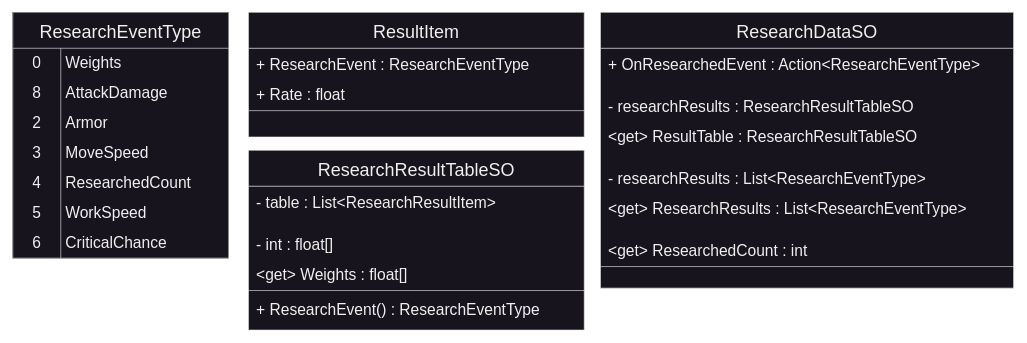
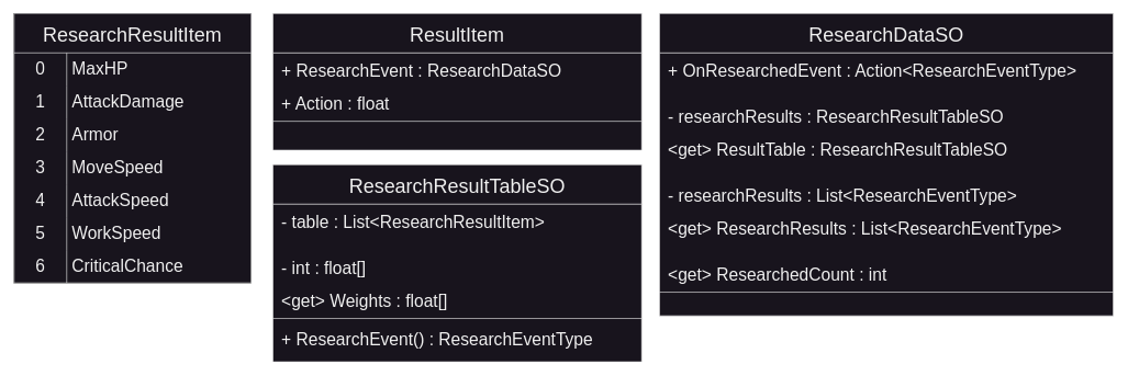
  <mxCell id="0" />
  <mxCell id="1" parent="0" />
  <mxCell id="2" value="ResearchDataSO" style="swimlane;fontStyle=0;align=center;verticalAlign=middle;childLayout=stackLayout;horizontal=1;startSize=60;horizontalStack=0;resizeParent=1;resizeLast=0;collapsible=1;marginBottom=0;rounded=0;shadow=0;strokeWidth=1;spacingTop=0;spacingBottom=0;spacingRight=0;fillColor=#18141D;swimlaneFillColor=#18141D;fillStyle=solid;fontColor=#F0F0F0;strokeColor=#F0F0F0;fontSize=30;" vertex="1" parent="1"><mxGeometry x="1000" y="20" width="689" height="460" as="geometry"><mxRectangle x="-791.5" y="-581" width="160" height="26" as="alternateBounds" /></mxGeometry></mxCell>
  <mxCell id="3" value=" + OnResearchedEvent : Action&lt;ResearchEventType&gt;" style="text;align=left;verticalAlign=middle;spacingLeft=4;spacingRight=4;overflow=hidden;rotatable=0;points=[[0,0.5],[1,0.5]];portConstraint=eastwest;rounded=0;shadow=0;html=0;fontColor=#F0F0F0;fontSize=26;" vertex="1" parent="2"><mxGeometry y="60" width="689" height="50" as="geometry" /></mxCell>
  <mxCell id="4" value=" " style="text;align=left;verticalAlign=middle;spacingLeft=4;spacingRight=4;overflow=hidden;rotatable=0;points=[[0,0.5],[1,0.5]];portConstraint=eastwest;rounded=0;shadow=0;html=0;fontSize=26;" vertex="1" parent="2"><mxGeometry y="110" width="689" height="20" as="geometry" /></mxCell>
  <mxCell id="5" value=" - researchResults : ResearchResultTableSO" style="text;align=left;verticalAlign=middle;spacingLeft=4;spacingRight=4;overflow=hidden;rotatable=0;points=[[0,0.5],[1,0.5]];portConstraint=eastwest;rounded=0;shadow=0;html=0;fontColor=#F0F0F0;fontSize=26;" vertex="1" parent="2"><mxGeometry y="130" width="689" height="50" as="geometry" /></mxCell>
  <mxCell id="6" value=" &lt;get&gt; ResultTable : ResearchResultTableSO" style="text;align=left;verticalAlign=middle;spacingLeft=4;spacingRight=4;overflow=hidden;rotatable=0;points=[[0,0.5],[1,0.5]];portConstraint=eastwest;rounded=0;shadow=0;html=0;fontColor=#F0F0F0;fontSize=26;" vertex="1" parent="2"><mxGeometry y="180" width="689" height="50" as="geometry" /></mxCell>
  <mxCell id="7" value=" " style="text;align=left;verticalAlign=middle;spacingLeft=4;spacingRight=4;overflow=hidden;rotatable=0;points=[[0,0.5],[1,0.5]];portConstraint=eastwest;rounded=0;shadow=0;html=0;fontSize=26;" vertex="1" parent="2"><mxGeometry y="230" width="689" height="20" as="geometry" /></mxCell>
  <mxCell id="8" value=" - researchResults : List&lt;ResearchEventType&gt;" style="text;align=left;verticalAlign=middle;spacingLeft=4;spacingRight=4;overflow=hidden;rotatable=0;points=[[0,0.5],[1,0.5]];portConstraint=eastwest;rounded=0;shadow=0;html=0;fontColor=#F0F0F0;fontSize=26;" vertex="1" parent="2"><mxGeometry y="250" width="689" height="50" as="geometry" /></mxCell>
  <mxCell id="9" value=" &lt;get&gt; ResearchResults : List&lt;ResearchEventType&gt;" style="text;align=left;verticalAlign=middle;spacingLeft=4;spacingRight=4;overflow=hidden;rotatable=0;points=[[0,0.5],[1,0.5]];portConstraint=eastwest;rounded=0;shadow=0;html=0;fontColor=#F0F0F0;fontSize=26;" vertex="1" parent="2"><mxGeometry y="300" width="689" height="50" as="geometry" /></mxCell>
  <mxCell id="10" value=" " style="text;align=left;verticalAlign=middle;spacingLeft=4;spacingRight=4;overflow=hidden;rotatable=0;points=[[0,0.5],[1,0.5]];portConstraint=eastwest;rounded=0;shadow=0;html=0;fontSize=26;" vertex="1" parent="2"><mxGeometry y="350" width="689" height="20" as="geometry" /></mxCell>
  <mxCell id="11" value=" &lt;get&gt; ResearchedCount : int" style="text;align=left;verticalAlign=middle;spacingLeft=4;spacingRight=4;overflow=hidden;rotatable=0;points=[[0,0.5],[1,0.5]];portConstraint=eastwest;rounded=0;shadow=0;html=0;fontColor=#F0F0F0;fontSize=26;" vertex="1" parent="2"><mxGeometry y="370" width="689" height="50" as="geometry" /></mxCell>
  <mxCell id="12" value="" style="line;html=1;strokeWidth=1;align=left;verticalAlign=middle;spacingTop=-1;spacingLeft=3;spacingRight=3;rotatable=0;labelPosition=right;points=[];portConstraint=eastwest;strokeColor=#F0F0F0;fontSize=26;" vertex="1" parent="2"><mxGeometry y="420" width="689" height="8" as="geometry" /></mxCell>
  <mxCell id="13" value=" " style="text;align=left;verticalAlign=middle;spacingLeft=4;spacingRight=4;overflow=hidden;rotatable=0;points=[[0,0.5],[1,0.5]];portConstraint=eastwest;rounded=0;shadow=0;html=0;fontSize=26;" vertex="1" parent="2"><mxGeometry y="428" width="689" height="20" as="geometry" /></mxCell>
  <mxCell id="14" value="ResultItem" style="swimlane;fontStyle=0;align=center;verticalAlign=middle;childLayout=stackLayout;horizontal=1;startSize=60;horizontalStack=0;resizeParent=1;resizeLast=0;collapsible=1;marginBottom=0;rounded=0;shadow=0;strokeWidth=1;spacingTop=0;spacingBottom=0;spacingRight=0;fillColor=#18141D;swimlaneFillColor=#18141D;fillStyle=solid;fontColor=#F0F0F0;strokeColor=#F0F0F0;fontSize=30;" vertex="1" parent="1"><mxGeometry x="413" y="20" width="560" height="208" as="geometry"><mxRectangle x="-791.5" y="-581" width="160" height="26" as="alternateBounds" /></mxGeometry></mxCell>
- <mxCell id="15" value=" + ResearchEvent : ResearchEventType" style="text;align=left;verticalAlign=middle;spacingLeft=4;spacingRight=4;overflow=hidden;rotatable=0;points=[[0,0.5],[1,0.5]];portConstraint=eastwest;rounded=0;shadow=0;html=0;fontColor=#F0F0F0;fontSize=26;" vertex="1" parent="14"><mxGeometry y="60" width="560" height="50" as="geometry" /></mxCell>
- <mxCell id="16" value=" + Rate : float" style="text;align=left;verticalAlign=middle;spacingLeft=4;spacingRight=4;overflow=hidden;rotatable=0;points=[[0,0.5],[1,0.5]];portConstraint=eastwest;rounded=0;shadow=0;html=0;fontColor=#F0F0F0;fontSize=26;" vertex="1" parent="14"><mxGeometry y="110" width="560" height="50" as="geometry" /></mxCell>
+ <mxCell id="15" value=" + ResearchEvent : ResearchDataSO" style="text;align=left;verticalAlign=middle;spacingLeft=4;spacingRight=4;overflow=hidden;rotatable=0;points=[[0,0.5],[1,0.5]];portConstraint=eastwest;rounded=0;shadow=0;html=0;fontColor=#F0F0F0;fontSize=26;" vertex="1" parent="14"><mxGeometry y="60" width="560" height="50" as="geometry" /></mxCell>
+ <mxCell id="16" value=" + Action : float" style="text;align=left;verticalAlign=middle;spacingLeft=4;spacingRight=4;overflow=hidden;rotatable=0;points=[[0,0.5],[1,0.5]];portConstraint=eastwest;rounded=0;shadow=0;html=0;fontColor=#F0F0F0;fontSize=26;" vertex="1" parent="14"><mxGeometry y="110" width="560" height="50" as="geometry" /></mxCell>
  <mxCell id="17" value="" style="line;html=1;strokeWidth=1;align=left;verticalAlign=middle;spacingTop=-1;spacingLeft=3;spacingRight=3;rotatable=0;labelPosition=right;points=[];portConstraint=eastwest;strokeColor=#F0F0F0;fontSize=26;" vertex="1" parent="14"><mxGeometry y="160" width="560" height="8" as="geometry" /></mxCell>
  <mxCell id="18" value=" " style="text;align=left;verticalAlign=middle;spacingLeft=4;spacingRight=4;overflow=hidden;rotatable=0;points=[[0,0.5],[1,0.5]];portConstraint=eastwest;rounded=0;shadow=0;html=0;fontSize=26;" vertex="1" parent="14"><mxGeometry y="168" width="560" height="20" as="geometry" /></mxCell>
  <mxCell id="19" value="" style="rounded=0;whiteSpace=wrap;html=1;labelBorderColor=default;fillStyle=solid;strokeColor=default;strokeWidth=1;fontSize=30;fontColor=#F0F0F0;fillColor=#18141D;" vertex="1" parent="1"><mxGeometry x="20" y="20" width="360" height="410" as="geometry" /></mxCell>
- <mxCell id="20" value="ResearchEventType" style="shape=table;startSize=60;container=1;collapsible=0;childLayout=tableLayout;fixedRows=1;rowLines=0;fontStyle=0;fontSize=30;verticalAlign=middle;strokeColor=#F0F0F0;swimlaneLine=1;strokeWidth=1;fillStyle=solid;fillColor=#18141D;fontColor=#F0F0F0;" vertex="1" parent="1"><mxGeometry x="20" y="20" width="360" height="410" as="geometry" /></mxCell>
+ <mxCell id="20" value="ResearchResultItem" style="shape=table;startSize=60;container=1;collapsible=0;childLayout=tableLayout;fixedRows=1;rowLines=0;fontStyle=0;fontSize=30;verticalAlign=middle;strokeColor=#F0F0F0;swimlaneLine=1;strokeWidth=1;fillStyle=solid;fillColor=#18141D;fontColor=#F0F0F0;" vertex="1" parent="1"><mxGeometry x="20" y="20" width="360" height="410" as="geometry" /></mxCell>
  <mxCell id="21" value="" style="shape=tableRow;horizontal=0;startSize=0;swimlaneHead=0;swimlaneBody=0;top=0;left=0;bottom=0;right=0;collapsible=0;dropTarget=0;fillColor=none;points=[[0,0.5],[1,0.5]];portConstraint=eastwest;fontSize=26;fillStyle=solid;strokeColor=default;fontColor=#F0F0F0;" vertex="1" parent="20"><mxGeometry y="60" width="360" height="50" as="geometry" /></mxCell>
  <mxCell id="22" value="0" style="shape=partialRectangle;html=1;whiteSpace=wrap;connectable=0;fillColor=none;top=0;left=0;bottom=0;right=0;overflow=hidden;fontSize=26;strokeColor=default;fontColor=#F0F0F0;" vertex="1" parent="21"><mxGeometry width="80" height="50" as="geometry"><mxRectangle width="80" height="50" as="alternateBounds" /></mxGeometry></mxCell>
- <mxCell id="23" value="Weights" style="shape=partialRectangle;html=1;whiteSpace=wrap;connectable=0;fillColor=none;top=0;left=0;bottom=0;right=0;align=left;spacingLeft=6;overflow=hidden;fontSize=26;strokeColor=default;fontColor=#F0F0F0;" vertex="1" parent="21"><mxGeometry x="80" width="280" height="50" as="geometry"><mxRectangle width="280" height="50" as="alternateBounds" /></mxGeometry></mxCell>
+ <mxCell id="23" value="MaxHP" style="shape=partialRectangle;html=1;whiteSpace=wrap;connectable=0;fillColor=none;top=0;left=0;bottom=0;right=0;align=left;spacingLeft=6;overflow=hidden;fontSize=26;strokeColor=default;fontColor=#F0F0F0;" vertex="1" parent="21"><mxGeometry x="80" width="280" height="50" as="geometry"><mxRectangle width="280" height="50" as="alternateBounds" /></mxGeometry></mxCell>
  <mxCell id="24" value="" style="shape=tableRow;horizontal=0;startSize=0;swimlaneHead=0;swimlaneBody=0;top=0;left=0;bottom=0;right=0;collapsible=0;dropTarget=0;fillColor=none;points=[[0,0.5],[1,0.5]];portConstraint=eastwest;fontSize=26;fontColor=#F0F0F0;" vertex="1" parent="20"><mxGeometry y="110" width="360" height="50" as="geometry" /></mxCell>
- <mxCell id="25" value="8" style="shape=partialRectangle;html=1;whiteSpace=wrap;connectable=0;fillColor=none;top=0;left=0;bottom=0;right=0;overflow=hidden;fontSize=26;fontColor=#F0F0F0;" vertex="1" parent="24"><mxGeometry width="80" height="50" as="geometry"><mxRectangle width="80" height="50" as="alternateBounds" /></mxGeometry></mxCell>
+ <mxCell id="25" value="1" style="shape=partialRectangle;html=1;whiteSpace=wrap;connectable=0;fillColor=none;top=0;left=0;bottom=0;right=0;overflow=hidden;fontSize=26;fontColor=#F0F0F0;" vertex="1" parent="24"><mxGeometry width="80" height="50" as="geometry"><mxRectangle width="80" height="50" as="alternateBounds" /></mxGeometry></mxCell>
  <mxCell id="26" value="AttackDamage" style="shape=partialRectangle;html=1;whiteSpace=wrap;connectable=0;fillColor=none;top=0;left=0;bottom=0;right=0;align=left;spacingLeft=6;overflow=hidden;fontSize=26;fontColor=#F0F0F0;" vertex="1" parent="24"><mxGeometry x="80" width="280" height="50" as="geometry"><mxRectangle width="280" height="50" as="alternateBounds" /></mxGeometry></mxCell>
  <mxCell id="27" value="" style="shape=tableRow;horizontal=0;startSize=0;swimlaneHead=0;swimlaneBody=0;top=0;left=0;bottom=0;right=0;collapsible=0;dropTarget=0;fillColor=none;points=[[0,0.5],[1,0.5]];portConstraint=eastwest;fontSize=26;fontColor=#F0F0F0;" vertex="1" parent="20"><mxGeometry y="160" width="360" height="50" as="geometry" /></mxCell>
  <mxCell id="28" value="2" style="shape=partialRectangle;html=1;whiteSpace=wrap;connectable=0;fillColor=none;top=0;left=0;bottom=0;right=0;overflow=hidden;fontSize=26;fontColor=#F0F0F0;" vertex="1" parent="27"><mxGeometry width="80" height="50" as="geometry"><mxRectangle width="80" height="50" as="alternateBounds" /></mxGeometry></mxCell>
  <mxCell id="29" value="Armor" style="shape=partialRectangle;html=1;whiteSpace=wrap;connectable=0;fillColor=none;top=0;left=0;bottom=0;right=0;align=left;spacingLeft=6;overflow=hidden;fontSize=26;fontColor=#F0F0F0;" vertex="1" parent="27"><mxGeometry x="80" width="280" height="50" as="geometry"><mxRectangle width="280" height="50" as="alternateBounds" /></mxGeometry></mxCell>
  <mxCell id="30" value="" style="shape=tableRow;horizontal=0;startSize=0;swimlaneHead=0;swimlaneBody=0;top=0;left=0;bottom=0;right=0;collapsible=0;dropTarget=0;fillColor=none;points=[[0,0.5],[1,0.5]];portConstraint=eastwest;fontSize=26;fontColor=#F0F0F0;" vertex="1" parent="20"><mxGeometry y="210" width="360" height="50" as="geometry" /></mxCell>
  <mxCell id="31" value="3" style="shape=partialRectangle;html=1;whiteSpace=wrap;connectable=0;fillColor=none;top=0;left=0;bottom=0;right=0;overflow=hidden;fontSize=26;fontColor=#F0F0F0;" vertex="1" parent="30"><mxGeometry width="80" height="50" as="geometry"><mxRectangle width="80" height="50" as="alternateBounds" /></mxGeometry></mxCell>
  <mxCell id="32" value="MoveSpeed" style="shape=partialRectangle;html=1;whiteSpace=wrap;connectable=0;fillColor=none;top=0;left=0;bottom=0;right=0;align=left;spacingLeft=6;overflow=hidden;fontSize=26;fontColor=#F0F0F0;" vertex="1" parent="30"><mxGeometry x="80" width="280" height="50" as="geometry"><mxRectangle width="280" height="50" as="alternateBounds" /></mxGeometry></mxCell>
  <mxCell id="33" value="" style="shape=tableRow;horizontal=0;startSize=0;swimlaneHead=0;swimlaneBody=0;top=0;left=0;bottom=0;right=0;collapsible=0;dropTarget=0;fillColor=none;points=[[0,0.5],[1,0.5]];portConstraint=eastwest;fontSize=26;fontColor=#F0F0F0;" vertex="1" parent="20"><mxGeometry y="260" width="360" height="50" as="geometry" /></mxCell>
  <mxCell id="34" value="4" style="shape=partialRectangle;html=1;whiteSpace=wrap;connectable=0;fillColor=none;top=0;left=0;bottom=0;right=0;overflow=hidden;fontSize=26;fontColor=#F0F0F0;" vertex="1" parent="33"><mxGeometry width="80" height="50" as="geometry"><mxRectangle width="80" height="50" as="alternateBounds" /></mxGeometry></mxCell>
- <mxCell id="35" value="ResearchedCount" style="shape=partialRectangle;html=1;whiteSpace=wrap;connectable=0;fillColor=none;top=0;left=0;bottom=0;right=0;align=left;spacingLeft=6;overflow=hidden;fontSize=26;fontColor=#F0F0F0;" vertex="1" parent="33"><mxGeometry x="80" width="280" height="50" as="geometry"><mxRectangle width="280" height="50" as="alternateBounds" /></mxGeometry></mxCell>
+ <mxCell id="35" value="AttackSpeed" style="shape=partialRectangle;html=1;whiteSpace=wrap;connectable=0;fillColor=none;top=0;left=0;bottom=0;right=0;align=left;spacingLeft=6;overflow=hidden;fontSize=26;fontColor=#F0F0F0;" vertex="1" parent="33"><mxGeometry x="80" width="280" height="50" as="geometry"><mxRectangle width="280" height="50" as="alternateBounds" /></mxGeometry></mxCell>
  <mxCell id="36" value="" style="shape=tableRow;horizontal=0;startSize=0;swimlaneHead=0;swimlaneBody=0;top=0;left=0;bottom=0;right=0;collapsible=0;dropTarget=0;fillColor=none;points=[[0,0.5],[1,0.5]];portConstraint=eastwest;fontSize=26;fontColor=#F0F0F0;" vertex="1" parent="20"><mxGeometry y="310" width="360" height="50" as="geometry" /></mxCell>
  <mxCell id="37" value="5" style="shape=partialRectangle;html=1;whiteSpace=wrap;connectable=0;fillColor=none;top=0;left=0;bottom=0;right=0;overflow=hidden;fontSize=26;fontColor=#F0F0F0;" vertex="1" parent="36"><mxGeometry width="80" height="50" as="geometry"><mxRectangle width="80" height="50" as="alternateBounds" /></mxGeometry></mxCell>
  <mxCell id="38" value="WorkSpeed" style="shape=partialRectangle;html=1;whiteSpace=wrap;connectable=0;fillColor=none;top=0;left=0;bottom=0;right=0;align=left;spacingLeft=6;overflow=hidden;fontSize=26;fontColor=#F0F0F0;" vertex="1" parent="36"><mxGeometry x="80" width="280" height="50" as="geometry"><mxRectangle width="280" height="50" as="alternateBounds" /></mxGeometry></mxCell>
  <mxCell id="39" value="" style="shape=tableRow;horizontal=0;startSize=0;swimlaneHead=0;swimlaneBody=0;top=0;left=0;bottom=0;right=0;collapsible=0;dropTarget=0;fillColor=none;points=[[0,0.5],[1,0.5]];portConstraint=eastwest;fontSize=26;fontColor=#F0F0F0;" vertex="1" parent="20"><mxGeometry y="360" width="360" height="50" as="geometry" /></mxCell>
  <mxCell id="40" value="6" style="shape=partialRectangle;html=1;whiteSpace=wrap;connectable=0;fillColor=none;top=0;left=0;bottom=0;right=0;overflow=hidden;fontSize=26;fontColor=#F0F0F0;" vertex="1" parent="39"><mxGeometry width="80" height="50" as="geometry"><mxRectangle width="80" height="50" as="alternateBounds" /></mxGeometry></mxCell>
  <mxCell id="41" value="CriticalChance" style="shape=partialRectangle;html=1;whiteSpace=wrap;connectable=0;fillColor=none;top=0;left=0;bottom=0;right=0;align=left;spacingLeft=6;overflow=hidden;fontSize=26;fontColor=#F0F0F0;" vertex="1" parent="39"><mxGeometry x="80" width="280" height="50" as="geometry"><mxRectangle width="280" height="50" as="alternateBounds" /></mxGeometry></mxCell>
  <mxCell id="42" value="ResearchResultTableSO" style="swimlane;fontStyle=0;align=center;verticalAlign=middle;childLayout=stackLayout;horizontal=1;startSize=60;horizontalStack=0;resizeParent=1;resizeLast=0;collapsible=1;marginBottom=0;rounded=0;shadow=0;strokeWidth=1;spacingTop=0;spacingBottom=0;spacingRight=0;fillColor=#18141D;swimlaneFillColor=#18141D;fillStyle=solid;fontColor=#F0F0F0;strokeColor=#F0F0F0;fontSize=30;" vertex="1" parent="1"><mxGeometry x="413" y="250" width="560" height="300" as="geometry"><mxRectangle x="-791.5" y="-581" width="160" height="26" as="alternateBounds" /></mxGeometry></mxCell>
  <mxCell id="43" value=" - table : List&lt;ResearchResultItem&gt;" style="text;align=left;verticalAlign=middle;spacingLeft=4;spacingRight=4;overflow=hidden;rotatable=0;points=[[0,0.5],[1,0.5]];portConstraint=eastwest;rounded=0;shadow=0;html=0;fontColor=#F0F0F0;fontSize=26;" vertex="1" parent="42"><mxGeometry y="60" width="560" height="50" as="geometry" /></mxCell>
  <mxCell id="44" value=" " style="text;align=left;verticalAlign=middle;spacingLeft=4;spacingRight=4;overflow=hidden;rotatable=0;points=[[0,0.5],[1,0.5]];portConstraint=eastwest;rounded=0;shadow=0;html=0;fontSize=26;" vertex="1" parent="42"><mxGeometry y="110" width="560" height="20" as="geometry" /></mxCell>
  <mxCell id="45" value=" - int : float[]" style="text;align=left;verticalAlign=middle;spacingLeft=4;spacingRight=4;overflow=hidden;rotatable=0;points=[[0,0.5],[1,0.5]];portConstraint=eastwest;rounded=0;shadow=0;html=0;fontColor=#F0F0F0;fontSize=26;" vertex="1" parent="42"><mxGeometry y="130" width="560" height="50" as="geometry" /></mxCell>
  <mxCell id="46" value=" &lt;get&gt; Weights : float[]" style="text;align=left;verticalAlign=middle;spacingLeft=4;spacingRight=4;overflow=hidden;rotatable=0;points=[[0,0.5],[1,0.5]];portConstraint=eastwest;rounded=0;shadow=0;html=0;fontColor=#F0F0F0;fontSize=26;" vertex="1" parent="42"><mxGeometry y="180" width="560" height="50" as="geometry" /></mxCell>
  <mxCell id="47" value="" style="line;html=1;strokeWidth=1;align=left;verticalAlign=middle;spacingTop=-1;spacingLeft=3;spacingRight=3;rotatable=0;labelPosition=right;points=[];portConstraint=eastwest;strokeColor=#F0F0F0;fontSize=26;" vertex="1" parent="42"><mxGeometry y="230" width="560" height="8" as="geometry" /></mxCell>
  <mxCell id="48" value=" + ResearchEvent() : ResearchEventType" style="text;align=left;verticalAlign=middle;spacingLeft=4;spacingRight=4;overflow=hidden;rotatable=0;points=[[0,0.5],[1,0.5]];portConstraint=eastwest;rounded=0;shadow=0;html=0;fontColor=#F0F0F0;fontSize=26;" vertex="1" parent="42"><mxGeometry y="238" width="560" height="50" as="geometry" /></mxCell>
